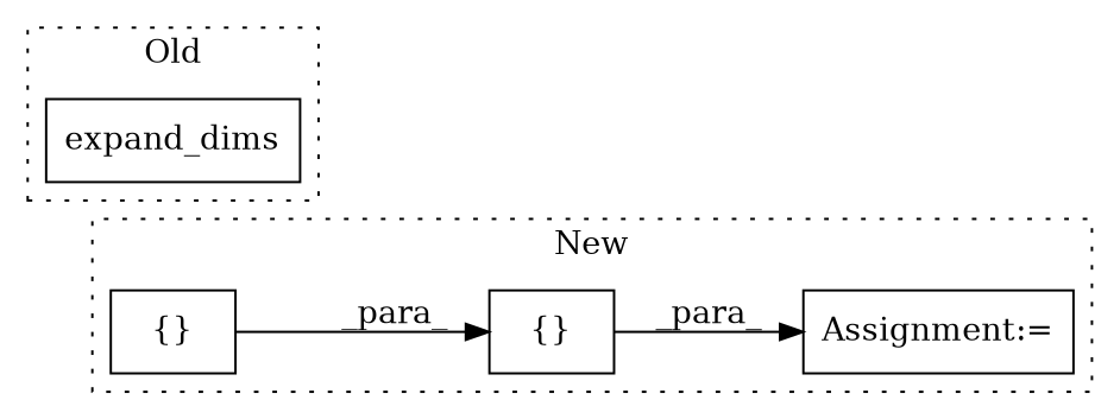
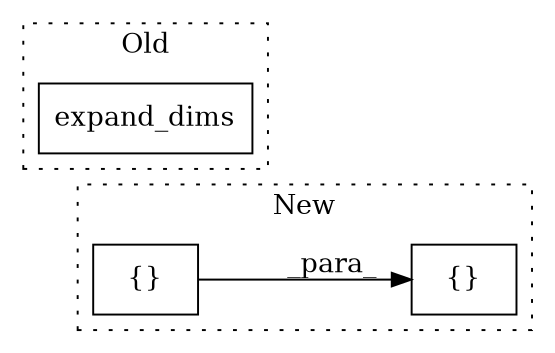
  digraph {
    rankdir=LR
    node [a=4 l="1,1" shape=box]
    n1 [label="{}" s="66049,66053"]
-   n2 [a=7 l=1 label="Assignment:=" s=66142]
    n3 [label="{}" s="66048,66054"]
    n4 [a=32 l="12,1" label=expand_dims s="66150,66171"]
    subgraph cluster_1 {
      label=New
      style=dotted
      n1
-     n2
      n3
    }
    subgraph cluster_2 {
      label=Old
      style=dotted
      n4
    }
    n1 -> n3 [label=_para_]
-   n3 -> n2 [label=_para_]
  }
